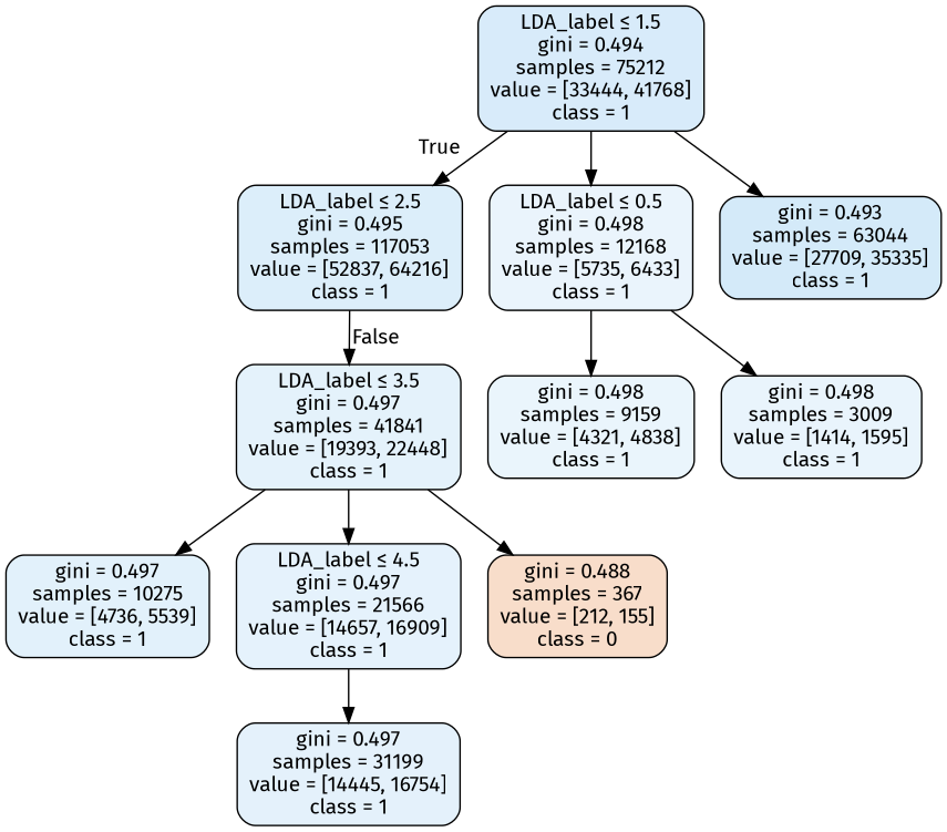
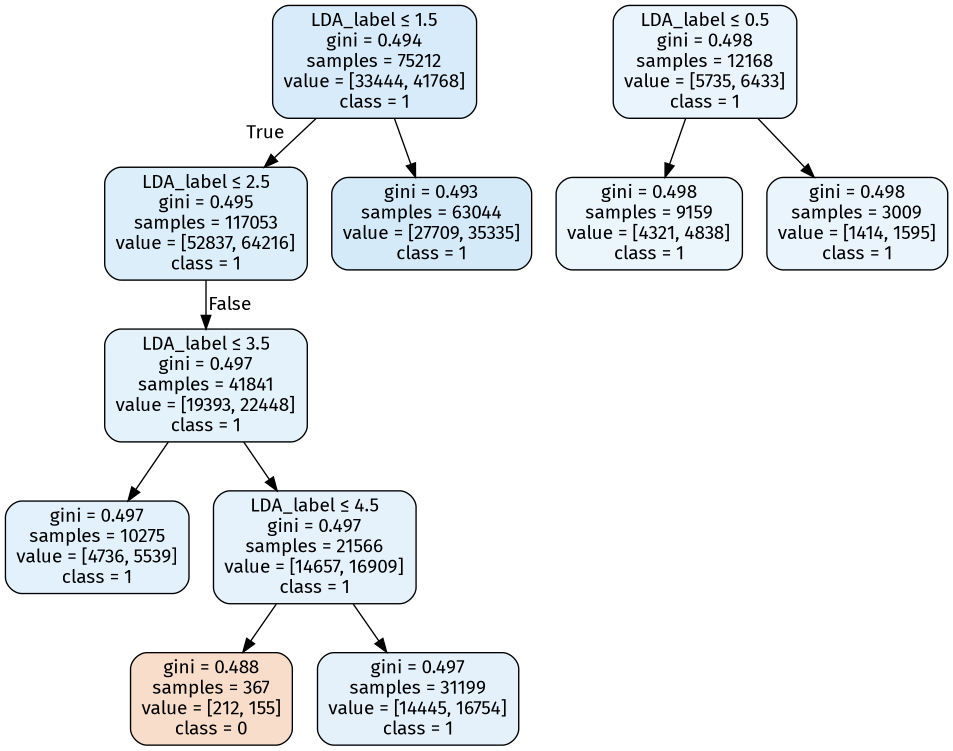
  digraph {
    fontname="Fira Sans"
    node [color=black fontname="Fira Sans" shape=box style="filled, rounded"]
    edge [fontname="Fira Sans"]
    n1 [fillcolor="#dceefa" label=<LDA_label &le; 2.5<br/>gini = 0.495<br/>samples = 117053<br/>value = [52837, 64216]<br/>class = 1>]
    n2 [fillcolor="#e4f2fb" label=<LDA_label &le; 3.5<br/>gini = 0.497<br/>samples = 41841<br/>value = [19393, 22448]<br/>class = 1>]
    n3 [fillcolor="#d8ebfa" label=<LDA_label &le; 1.5<br/>gini = 0.494<br/>samples = 75212<br/>value = [33444, 41768]<br/>class = 1>]
    n4 [fillcolor="#eaf4fc" label=<LDA_label &le; 0.5<br/>gini = 0.498<br/>samples = 12168<br/>value = [5735, 6433]<br/>class = 1>]
    n5 [fillcolor="#d4eaf9" label=<gini = 0.493<br/>samples = 63044<br/>value = [27709, 35335]<br/>class = 1>]
    n6 [fillcolor="#e2f1fb" label=<gini = 0.497<br/>samples = 10275<br/>value = [4736, 5539]<br/>class = 1>]
    n7 [fillcolor="#e5f2fc" label=<LDA_label &le; 4.5<br/>gini = 0.497<br/>samples = 21566<br/>value = [14657, 16909]<br/>class = 1>]
    n8 [fillcolor="#eaf5fc" label=<gini = 0.498<br/>samples = 9159<br/>value = [4321, 4838]<br/>class = 1>]
    n9 [fillcolor="#e9f4fc" label=<gini = 0.498<br/>samples = 3009<br/>value = [1414, 1595]<br/>class = 1>]
    n10 [fillcolor="#f8ddca" label=<gini = 0.488<br/>samples = 367<br/>value = [212, 155]<br/>class = 0>]
    n11 [fillcolor="#e4f1fb" label=<gini = 0.497<br/>samples = 31199<br/>value = [14445, 16754]<br/>class = 1>]
    n1 -> n2 [headlabel=False labelangle=-45 labeldistance=2.5]
    n2 -> n6
    n2 -> n7
    n3 -> n1 [headlabel=True labelangle=45 labeldistance=2.5]
-   n3 -> n4
    n3 -> n5
    n4 -> n8
    n4 -> n9
-   n2 -> n10
+   n7 -> n10
    n7 -> n11
  }
